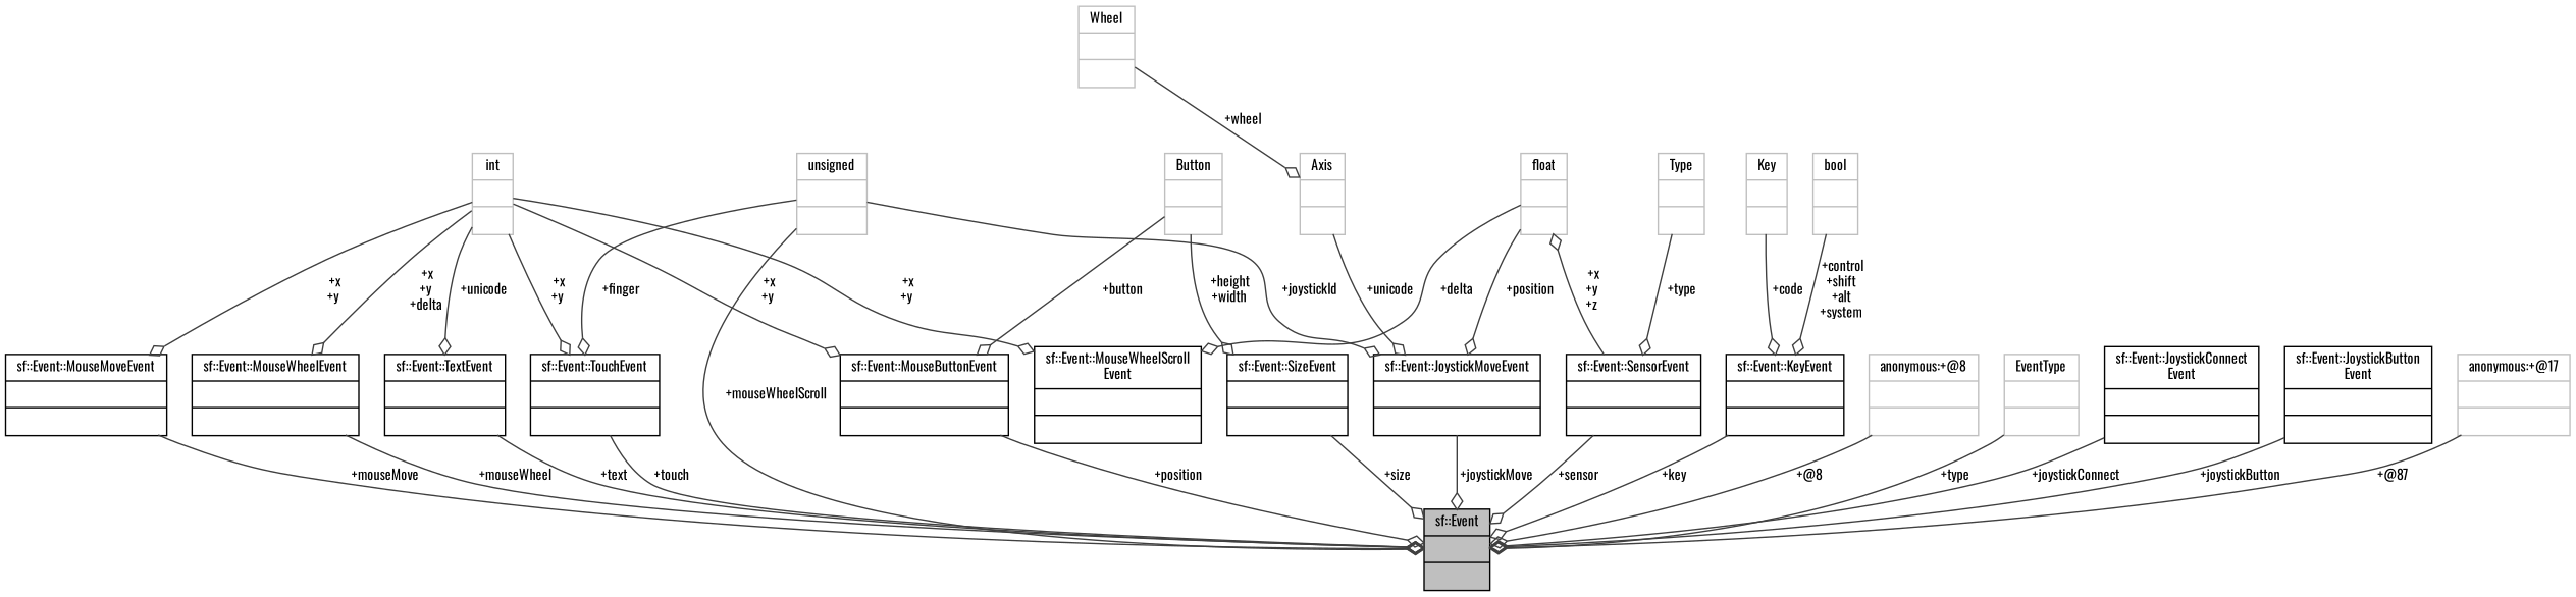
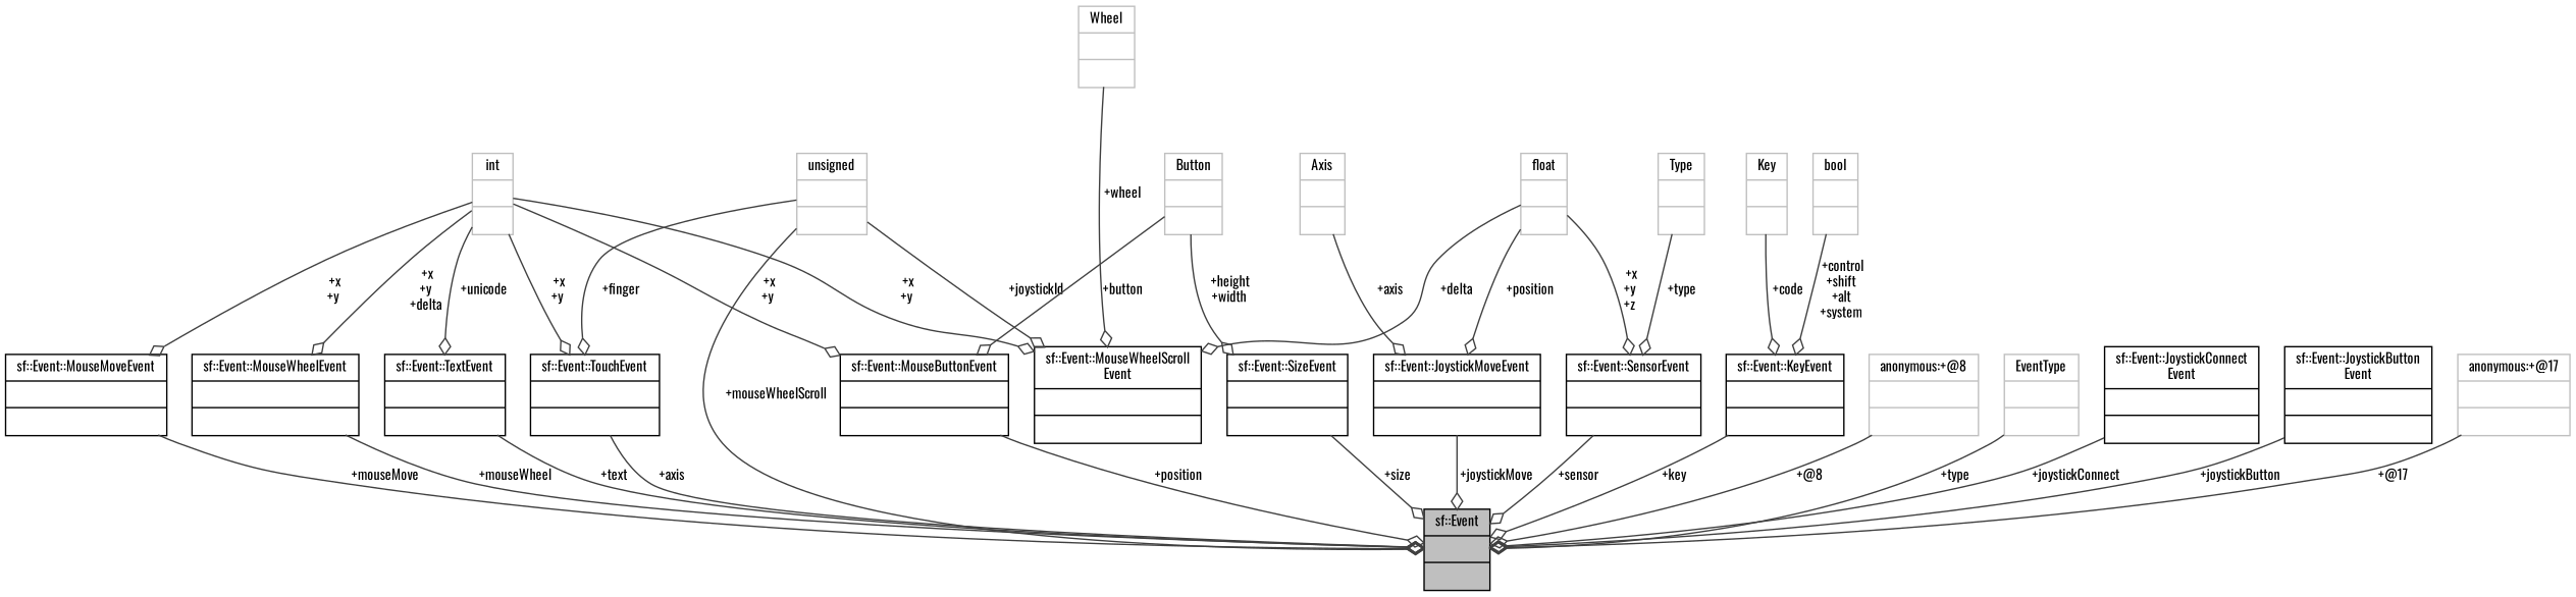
  digraph {
    fontname=Oswald
    node [color=black fillcolor=white fontname=Oswald fontsize=10 shape=record style=filled]
    edge [arrowhead=odiamond color=grey25 fontname=Oswald fontsize=10 labelfontname=Helvetica labelfontsize=10 style=solid]
    n1 [fillcolor=grey75 fontcolor=black height=0.2 label="{sf::Event\n||}" width=0.4]
    n2 [height=0.2 label="{sf::Event::MouseWheelEvent\n||}" width=0.4]
    n3 [color=grey75 height=0.2 label="{int\n||}" width=0.4]
    n4 [height=0.2 label="{sf::Event::TouchEvent\n||}" width=0.4]
    n5 [height=0.2 label="{sf::Event::MouseWheelScroll\lEvent\n||}" width=0.4]
    n6 [height=0.2 label="{sf::Event::TextEvent\n||}" width=0.4]
    n7 [height=0.2 label="{sf::Event::MouseButtonEvent\n||}" width=0.4]
    n8 [height=0.2 label="{sf::Event::MouseMoveEvent\n||}" width=0.4]
    n9 [height=0.2 label="{sf::Event::SizeEvent\n||}" width=0.4]
    n10 [height=0.2 label="{sf::Event::KeyEvent\n||}" width=0.4]
    n11 [color=grey75 height=0.2 label="{Key\n||}" width=0.4]
    n12 [color=grey75 height=0.2 label="{bool\n||}" width=0.4]
    n13 [color=grey75 height=0.2 label="{anonymous:+@8\n||}" width=0.4]
    n14 [color=grey75 height=0.2 label="{unsigned\n||}" width=0.4]
    n15 [height=0.2 label="{sf::Event::JoystickMoveEvent\n||}" width=0.4]
    n16 [color=grey75 height=0.2 label="{Wheel\n||}" width=0.4]
    n17 [color=grey75 height=0.2 label="{float\n||}" width=0.4]
    n18 [height=0.2 label="{sf::Event::SensorEvent\n||}" width=0.4]
    n19 [color=grey75 height=0.2 label="{EventType\n||}" width=0.4]
    n20 [color=grey75 height=0.2 label="{Button\n||}" width=0.4]
    n21 [height=0.2 label="{sf::Event::JoystickConnect\lEvent\n||}" width=0.4]
    n22 [height=0.2 label="{sf::Event::JoystickButton\lEvent\n||}" width=0.4]
    n23 [color=grey75 height=0.2 label="{anonymous:+@17\n||}" width=0.4]
    n24 [color=grey75 height=0.2 label="{Type\n||}" width=0.4]
    n25 [color=grey75 height=0.2 label="{Axis\n||}" width=0.4]
    n2 -> n1 [label=" +mouseWheel"]
    n3 -> n2 [label=" +x\n+y\n+delta"]
    n3 -> n4 [label=" +x\n+y"]
    n3 -> n5 [label=" +x\n+y"]
    n3 -> n6 [label=" +unicode"]
    n3 -> n7 [label=" +x\n+y"]
    n3 -> n8 [label=" +x\n+y"]
-   n4 -> n1 [label=" +touch"]
+   n4 -> n1 [label=" +axis"]
    n6 -> n1 [label=" +text"]
    n7 -> n1 [label=" +position"]
    n8 -> n1 [label=" +mouseMove"]
    n9 -> n1 [label=" +size"]
    n10 -> n1 [label=" +key"]
    n11 -> n10 [label=" +code"]
    n12 -> n10 [label=" +control\n+shift\n+alt\n+system"]
    n13 -> n1 [label=" +@8"]
    n14 -> n1 [label=" +mouseWheelScroll"]
    n14 -> n4 [label=" +finger"]
-   n14 -> n15 [label=" +joystickId"]
+   n14 -> n5 [label=" +joystickId"]
    n15 -> n1 [label=" +joystickMove"]
-   n16 -> n25 [label=" +wheel"]
+   n16 -> n5 [label=" +wheel"]
    n17 -> n5 [label=" +delta"]
    n17 -> n15 [label=" +position"]
-   n18 -> n17 [label=" +x\n+y\n+z"]
+   n17 -> n18 [label=" +x\n+y\n+z"]
    n18 -> n1 [label=" +sensor"]
    n19 -> n1 [label=" +type"]
    n20 -> n7 [label=" +button"]
    n20 -> n9 [label=" +height\n+width"]
    n21 -> n1 [label=" +joystickConnect"]
    n22 -> n1 [label=" +joystickButton"]
-   n23 -> n1 [label=" +@87"]
+   n23 -> n1 [label=" +@17"]
    n24 -> n18 [label=" +type"]
-   n25 -> n15 [label=" +unicode"]
+   n25 -> n15 [label=" +axis"]
  }
